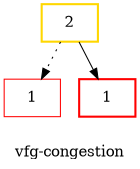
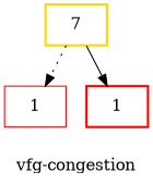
  digraph {
    label="vfg-congestion"
    node [color=red shape=box style=bold]
-   n1 [color=gold label=2]
+   n1 [color=gold label=7]
    n2 [label=1 style=""]
    n3 [label=1]
    n1 -> n2 [style=dotted]
    n1 -> n3
  }
